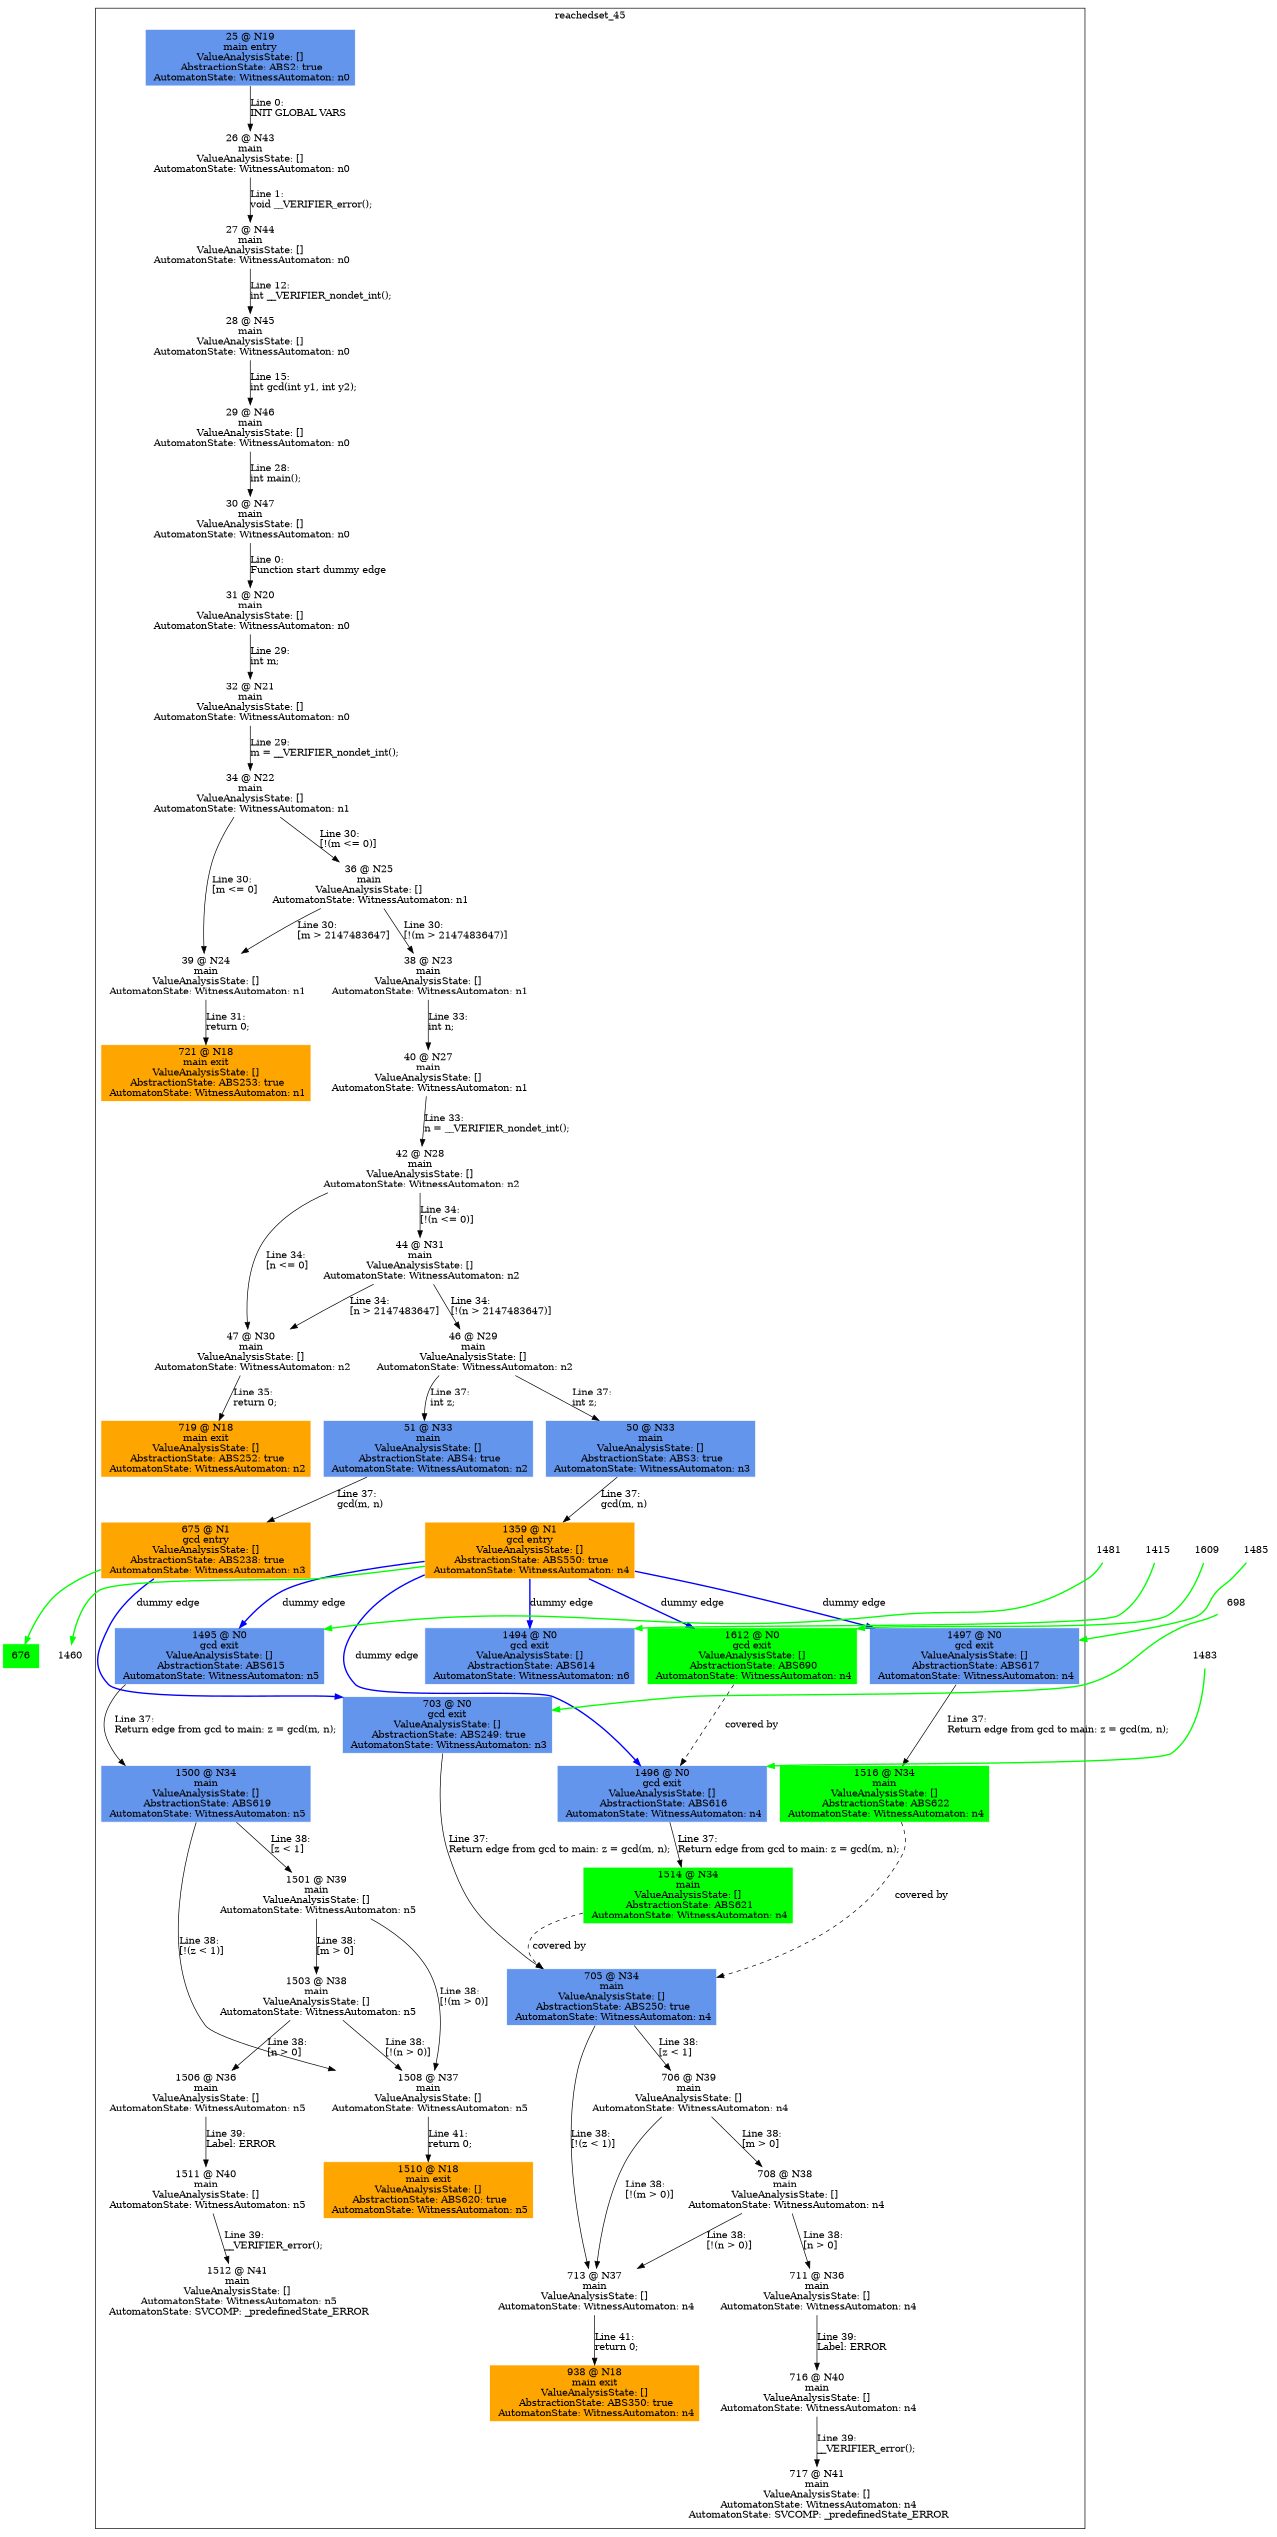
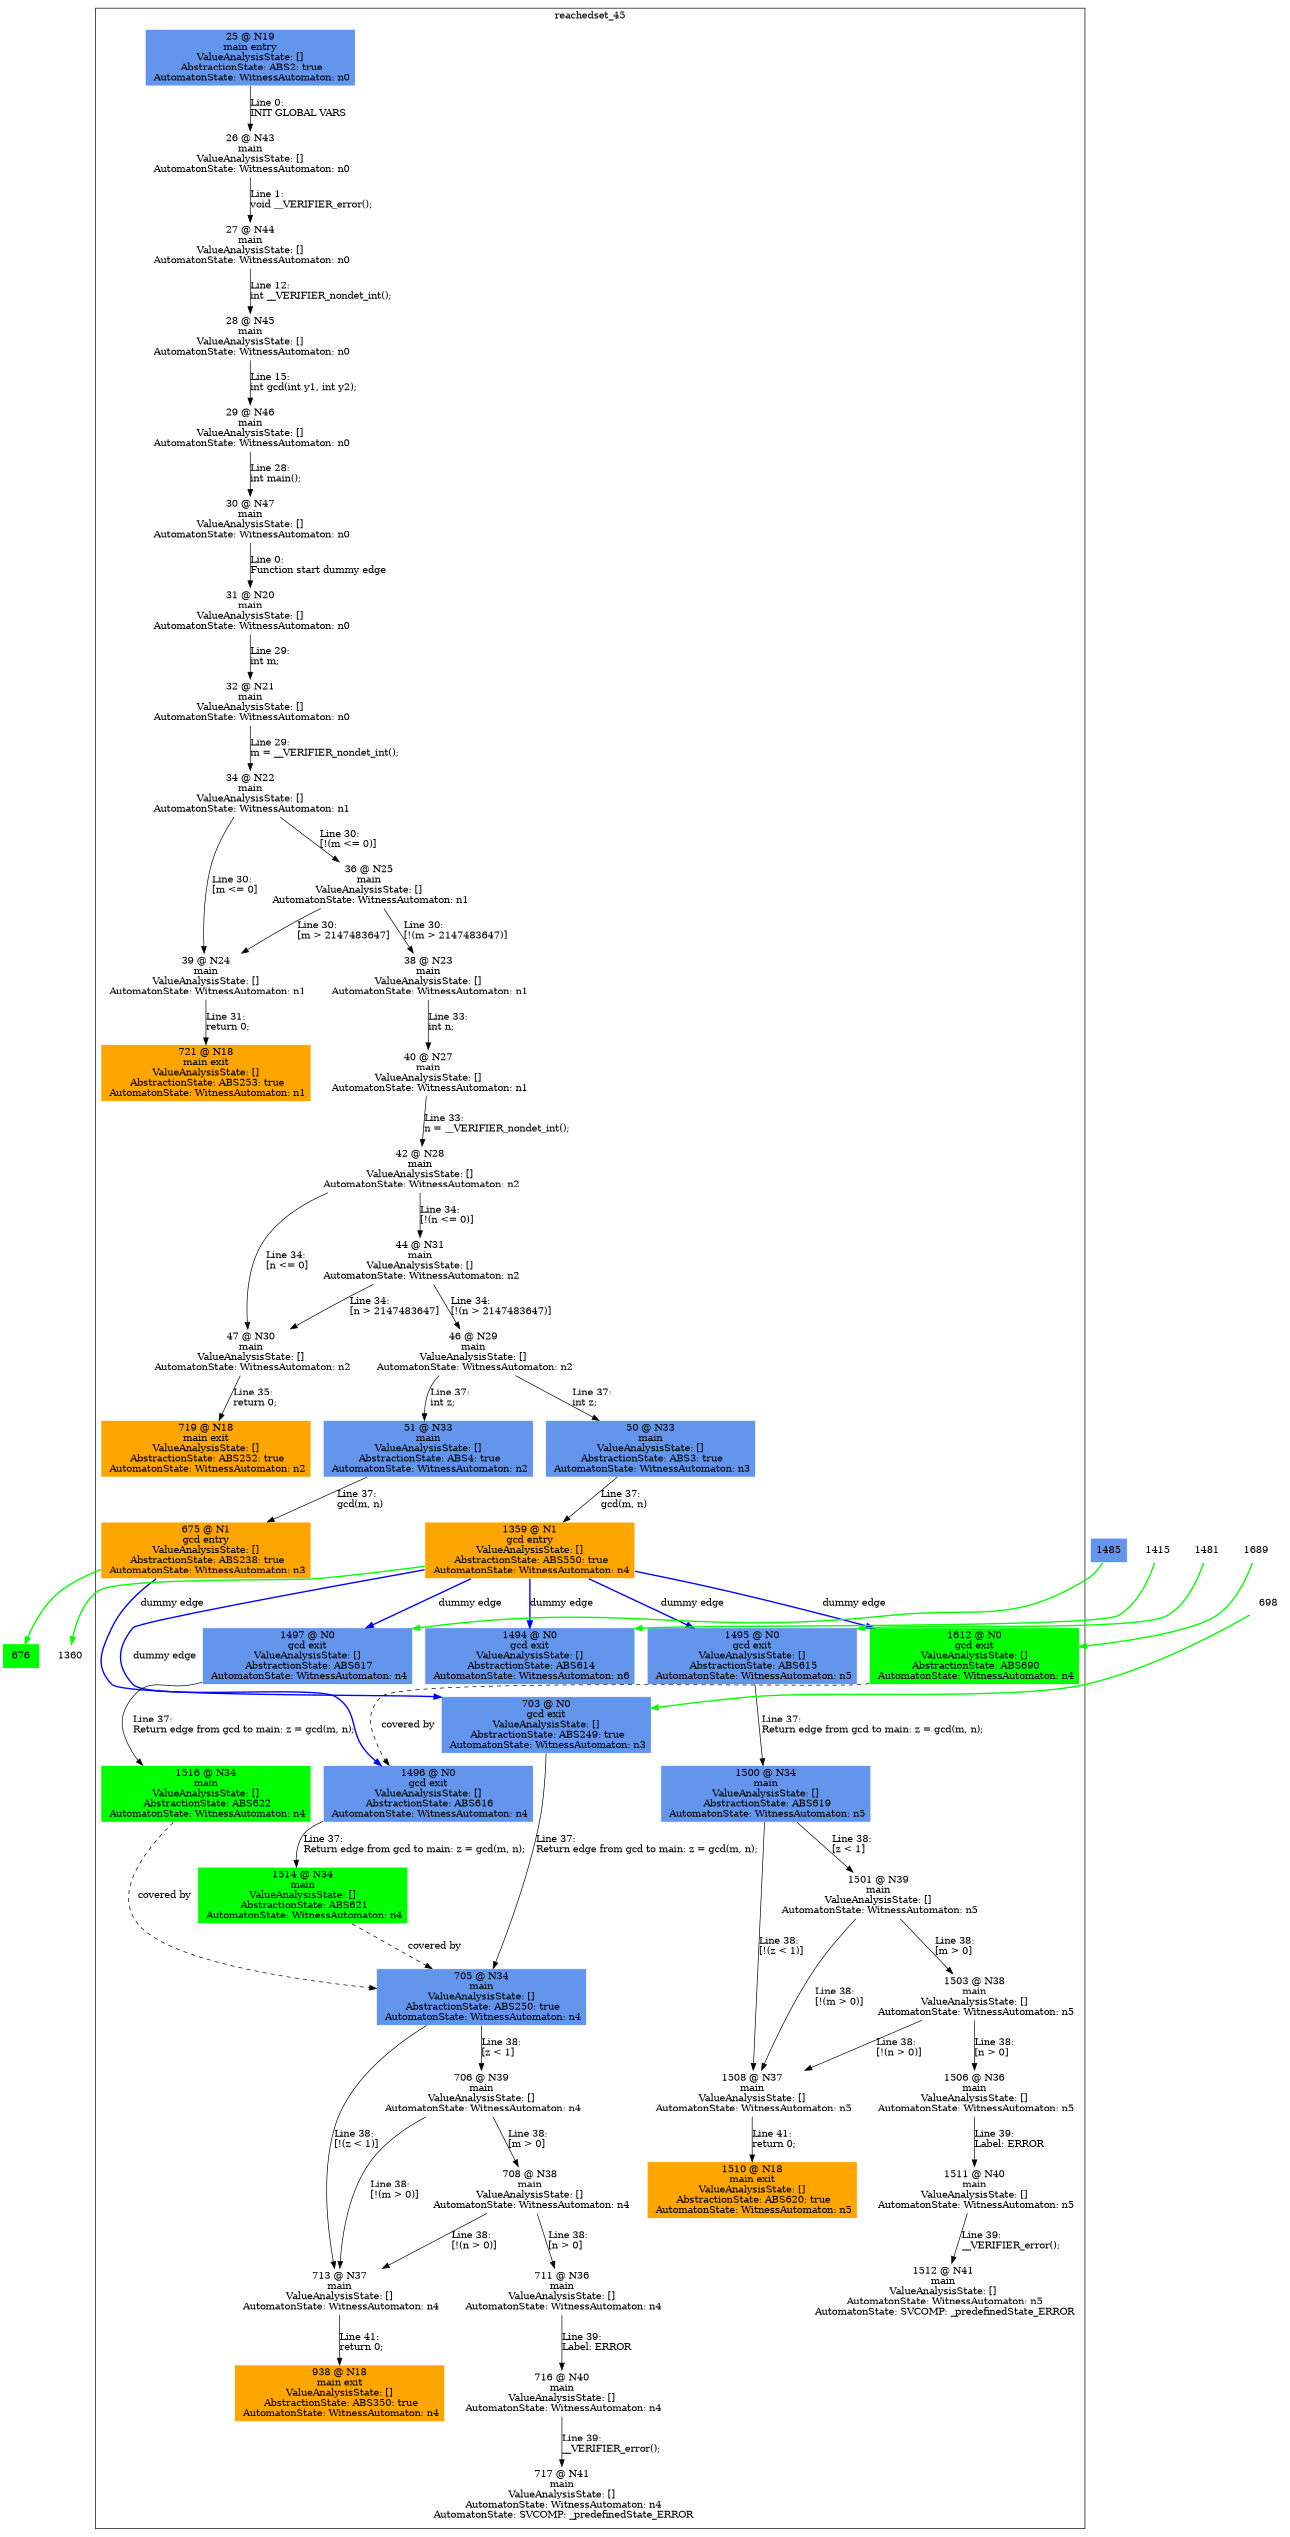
  digraph {
    node [color=white shape=box style=filled]
    n1 [fillcolor=cornflowerblue label="25 @ N19\nmain entry\nValueAnalysisState: []\n AbstractionState: ABS2: true\n AutomatonState: WitnessAutomaton: n0\n"]
    n2 [label="26 @ N43\nmain\nValueAnalysisState: []\n AutomatonState: WitnessAutomaton: n0\n"]
    n3 [label="27 @ N44\nmain\nValueAnalysisState: []\n AutomatonState: WitnessAutomaton: n0\n"]
    n4 [label="28 @ N45\nmain\nValueAnalysisState: []\n AutomatonState: WitnessAutomaton: n0\n"]
    n5 [label="29 @ N46\nmain\nValueAnalysisState: []\n AutomatonState: WitnessAutomaton: n0\n"]
    n6 [label="30 @ N47\nmain\nValueAnalysisState: []\n AutomatonState: WitnessAutomaton: n0\n"]
    n7 [label="31 @ N20\nmain\nValueAnalysisState: []\n AutomatonState: WitnessAutomaton: n0\n"]
    n8 [label="32 @ N21\nmain\nValueAnalysisState: []\n AutomatonState: WitnessAutomaton: n0\n"]
    n9 [label="34 @ N22\nmain\nValueAnalysisState: []\n AutomatonState: WitnessAutomaton: n1\n"]
    n10 [label="39 @ N24\nmain\nValueAnalysisState: []\n AutomatonState: WitnessAutomaton: n1\n"]
    n11 [label="36 @ N25\nmain\nValueAnalysisState: []\n AutomatonState: WitnessAutomaton: n1\n"]
    n12 [fillcolor=orange label="721 @ N18\nmain exit\nValueAnalysisState: []\n AbstractionState: ABS253: true\n AutomatonState: WitnessAutomaton: n1\n"]
    n13 [label="38 @ N23\nmain\nValueAnalysisState: []\n AutomatonState: WitnessAutomaton: n1\n"]
    n14 [label="40 @ N27\nmain\nValueAnalysisState: []\n AutomatonState: WitnessAutomaton: n1\n"]
    n15 [label="42 @ N28\nmain\nValueAnalysisState: []\n AutomatonState: WitnessAutomaton: n2\n"]
    n16 [label="47 @ N30\nmain\nValueAnalysisState: []\n AutomatonState: WitnessAutomaton: n2\n"]
    n17 [label="44 @ N31\nmain\nValueAnalysisState: []\n AutomatonState: WitnessAutomaton: n2\n"]
    n18 [fillcolor=orange label="719 @ N18\nmain exit\nValueAnalysisState: []\n AbstractionState: ABS252: true\n AutomatonState: WitnessAutomaton: n2\n"]
    n19 [label="46 @ N29\nmain\nValueAnalysisState: []\n AutomatonState: WitnessAutomaton: n2\n"]
    n20 [fillcolor=cornflowerblue label="51 @ N33\nmain\nValueAnalysisState: []\n AbstractionState: ABS4: true\n AutomatonState: WitnessAutomaton: n2\n"]
    n21 [fillcolor=cornflowerblue label="50 @ N33\nmain\nValueAnalysisState: []\n AbstractionState: ABS3: true\n AutomatonState: WitnessAutomaton: n3\n"]
    n22 [fillcolor=orange label="675 @ N1\ngcd entry\nValueAnalysisState: []\n AbstractionState: ABS238: true\n AutomatonState: WitnessAutomaton: n3\n"]
    n23 [fillcolor=cornflowerblue label="703 @ N0\ngcd exit\nValueAnalysisState: []\n AbstractionState: ABS249: true\n AutomatonState: WitnessAutomaton: n3\n"]
    n24 [fillcolor=cornflowerblue label="705 @ N34\nmain\nValueAnalysisState: []\n AbstractionState: ABS250: true\n AutomatonState: WitnessAutomaton: n4\n"]
    n25 [label="713 @ N37\nmain\nValueAnalysisState: []\n AutomatonState: WitnessAutomaton: n4\n"]
    n26 [label="706 @ N39\nmain\nValueAnalysisState: []\n AutomatonState: WitnessAutomaton: n4\n"]
    n27 [fillcolor=orange label="938 @ N18\nmain exit\nValueAnalysisState: []\n AbstractionState: ABS350: true\n AutomatonState: WitnessAutomaton: n4\n"]
    n28 [label="708 @ N38\nmain\nValueAnalysisState: []\n AutomatonState: WitnessAutomaton: n4\n"]
    n29 [label="711 @ N36\nmain\nValueAnalysisState: []\n AutomatonState: WitnessAutomaton: n4\n"]
    n30 [label="716 @ N40\nmain\nValueAnalysisState: []\n AutomatonState: WitnessAutomaton: n4\n"]
    n31 [label="717 @ N41\nmain\nValueAnalysisState: []\n AutomatonState: WitnessAutomaton: n4\n AutomatonState: SVCOMP: _predefinedState_ERROR\n"]
    n32 [fillcolor=orange label="1359 @ N1\ngcd entry\nValueAnalysisState: []\n AbstractionState: ABS550: true\n AutomatonState: WitnessAutomaton: n4\n"]
    n33 [fillcolor=green label="1612 @ N0\ngcd exit\nValueAnalysisState: []\n AbstractionState: ABS690\n AutomatonState: WitnessAutomaton: n4\n"]
    n34 [fillcolor=cornflowerblue label="1497 @ N0\ngcd exit\nValueAnalysisState: []\n AbstractionState: ABS617\n AutomatonState: WitnessAutomaton: n4\n"]
    n35 [fillcolor=cornflowerblue label="1496 @ N0\ngcd exit\nValueAnalysisState: []\n AbstractionState: ABS616\n AutomatonState: WitnessAutomaton: n4\n"]
    n36 [fillcolor=cornflowerblue label="1495 @ N0\ngcd exit\nValueAnalysisState: []\n AbstractionState: ABS615\n AutomatonState: WitnessAutomaton: n5\n"]
    n37 [fillcolor=cornflowerblue label="1494 @ N0\ngcd exit\nValueAnalysisState: []\n AbstractionState: ABS614\n AutomatonState: WitnessAutomaton: n6\n"]
    n38 [fillcolor=green label="1516 @ N34\nmain\nValueAnalysisState: []\n AbstractionState: ABS622\n AutomatonState: WitnessAutomaton: n4\n"]
    n39 [fillcolor=green label="1514 @ N34\nmain\nValueAnalysisState: []\n AbstractionState: ABS621\n AutomatonState: WitnessAutomaton: n4\n"]
    n40 [fillcolor=cornflowerblue label="1500 @ N34\nmain\nValueAnalysisState: []\n AbstractionState: ABS619\n AutomatonState: WitnessAutomaton: n5\n"]
    n41 [label="1508 @ N37\nmain\nValueAnalysisState: []\n AutomatonState: WitnessAutomaton: n5\n"]
    n42 [label="1501 @ N39\nmain\nValueAnalysisState: []\n AutomatonState: WitnessAutomaton: n5\n"]
    n43 [fillcolor=orange label="1510 @ N18\nmain exit\nValueAnalysisState: []\n AbstractionState: ABS620: true\n AutomatonState: WitnessAutomaton: n5\n"]
    n44 [label="1503 @ N38\nmain\nValueAnalysisState: []\n AutomatonState: WitnessAutomaton: n5\n"]
    n45 [label="1506 @ N36\nmain\nValueAnalysisState: []\n AutomatonState: WitnessAutomaton: n5\n"]
    n46 [label="1511 @ N40\nmain\nValueAnalysisState: []\n AutomatonState: WitnessAutomaton: n5\n"]
    n47 [label="1512 @ N41\nmain\nValueAnalysisState: []\n AutomatonState: WitnessAutomaton: n5\n AutomatonState: SVCOMP: _predefinedState_ERROR\n"]
    676 [fillcolor=green]
-   1360 [label=1460]
-   1609
+   1360
+   1609 [label=1689]
    1415
-   1483
    698
    1481
-   1485
+   1485 [fillcolor=cornflowerblue]
    subgraph cluster_1 {
      label=reachedset_45
      n1
      n2
      n3
      n4
      n5
      n6
      n7
      n8
      n9
      n10
      n11
      n12
      n13
      n14
      n15
      n16
      n17
      n18
      n19
      n20
      n21
      n22
      n23
      n24
      n25
      n26
      n27
      n28
      n29
      n30
      n31
      n32
      n33
      n34
      n35
      n36
      n37
      n38
      n39
      n40
      n41
      n42
      n43
      n44
      n45
      n46
      n47
    }
    n1 -> n2 [label="Line 0: \lINIT GLOBAL VARS\l"]
    n2 -> n3 [label="Line 1: \lvoid __VERIFIER_error();\l"]
    n3 -> n4 [label="Line 12: \lint __VERIFIER_nondet_int();\l"]
    n4 -> n5 [label="Line 15: \lint gcd(int y1, int y2);\l"]
    n5 -> n6 [label="Line 28: \lint main();\l"]
    n6 -> n7 [label="Line 0: \lFunction start dummy edge\l"]
    n7 -> n8 [label="Line 29: \lint m;\l"]
    n8 -> n9 [label="Line 29: \lm = __VERIFIER_nondet_int();\l"]
    n9 -> n10 [label="Line 30: \l[m <= 0]\l"]
    n9 -> n11 [label="Line 30: \l[!(m <= 0)]\l"]
    n10 -> n12 [label="Line 31: \lreturn 0;\l"]
    n11 -> n10 [label="Line 30: \l[m > 2147483647]\l"]
    n11 -> n13 [label="Line 30: \l[!(m > 2147483647)]\l"]
    n13 -> n14 [label="Line 33: \lint n;\l"]
    n14 -> n15 [label="Line 33: \ln = __VERIFIER_nondet_int();\l"]
    n15 -> n16 [label="Line 34: \l[n <= 0]\l"]
    n15 -> n17 [label="Line 34: \l[!(n <= 0)]\l"]
    n16 -> n18 [label="Line 35: \lreturn 0;\l"]
    n17 -> n16 [label="Line 34: \l[n > 2147483647]\l"]
    n17 -> n19 [label="Line 34: \l[!(n > 2147483647)]\l"]
    n19 -> n20 [label="Line 37: \lint z;\l"]
    n19 -> n21 [label="Line 37: \lint z;\l"]
    n20 -> n22 [label="Line 37: \lgcd(m, n)\l"]
    n21 -> n32 [label="Line 37: \lgcd(m, n)\l"]
    n22 -> n23 [color=blue label="dummy edge" style=bold]
    n22 -> 676 [color=green style=bold]
    n23 -> n24 [label="Line 37: \lReturn edge from gcd to main: z = gcd(m, n);\l"]
    n24 -> n25 [label="Line 38: \l[!(z < 1)]\l"]
    n24 -> n26 [label="Line 38: \l[z < 1]\l"]
    n25 -> n27 [label="Line 41: \lreturn 0;\l"]
    n26 -> n25 [label="Line 38: \l[!(m > 0)]\l"]
    n26 -> n28 [label="Line 38: \l[m > 0]\l"]
    n28 -> n25 [label="Line 38: \l[!(n > 0)]\l"]
    n28 -> n29 [label="Line 38: \l[n > 0]\l"]
    n29 -> n30 [label="Line 39: \lLabel: ERROR\l"]
    n30 -> n31 [label="Line 39: \l__VERIFIER_error();\l"]
    n32 -> n33 [color=blue label="dummy edge" style=bold]
    n32 -> n34 [color=blue label="dummy edge" style=bold]
    n32 -> n35 [color=blue label="dummy edge" style=bold]
    n32 -> n36 [color=blue label="dummy edge" style=bold]
    n32 -> n37 [color=blue label="dummy edge" style=bold]
    n32 -> 1360 [color=green style=bold]
    n33 -> n35 [label="covered by" style=dashed weight=0]
    n34 -> n38 [label="Line 37: \lReturn edge from gcd to main: z = gcd(m, n);\l"]
    n35 -> n39 [label="Line 37: \lReturn edge from gcd to main: z = gcd(m, n);\l"]
    n36 -> n40 [label="Line 37: \lReturn edge from gcd to main: z = gcd(m, n);\l"]
    n38 -> n24 [label="covered by" style=dashed weight=0]
    n39 -> n24 [label="covered by" style=dashed weight=0]
    n40 -> n41 [label="Line 38: \l[!(z < 1)]\l"]
    n40 -> n42 [label="Line 38: \l[z < 1]\l"]
    n41 -> n43 [label="Line 41: \lreturn 0;\l"]
    n42 -> n41 [label="Line 38: \l[!(m > 0)]\l"]
    n42 -> n44 [label="Line 38: \l[m > 0]\l"]
    n44 -> n41 [label="Line 38: \l[!(n > 0)]\l"]
    n44 -> n45 [label="Line 38: \l[n > 0]\l"]
    n45 -> n46 [label="Line 39: \lLabel: ERROR\l"]
    n46 -> n47 [label="Line 39: \l__VERIFIER_error();\l"]
    1609 -> n33 [color=green style=bold]
    1415 -> n37 [color=green style=bold]
-   1483 -> n35 [color=green style=bold]
    698 -> n23 [color=green style=bold]
    1481 -> n36 [color=green style=bold]
    1485 -> n34 [color=green style=bold]
  }
